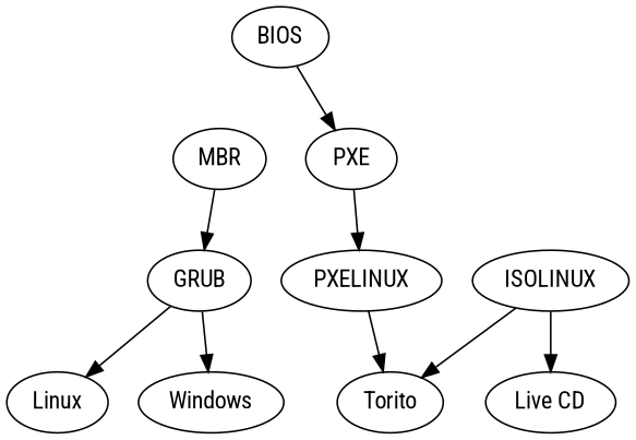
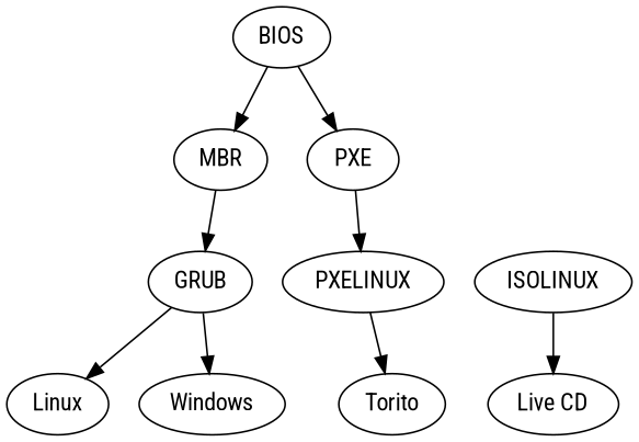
  digraph {
    fontname="Roboto Condensed"
    node [fontname="Roboto Condensed"]
    edge [fontname="Roboto Condensed"]
    BIOS
    MBR
    PXE
    GRUB
    PXELINUX
    Linux
    Windows
    ISOLINUX
    "Live CD"
    n10 [label=Torito]
+   BIOS -> MBR
    BIOS -> PXE
    MBR -> GRUB
    PXE -> PXELINUX
    GRUB -> Linux
    GRUB -> Windows
    PXELINUX -> n10
    ISOLINUX -> "Live CD"
-   ISOLINUX -> n10
  }
